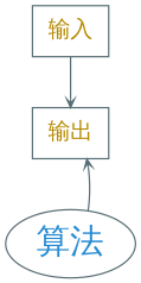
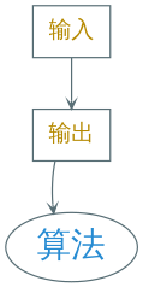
  digraph {
    fontname=Roboto
    nodesep=0.5
    rankdir=TB
    ranksep=0.5
    node [color="#586e75" fontcolor="#b58900" fontname=Roboto fontsize=16 shape=box]
    edge [arrowhead=vee arrowsize=0.6 color="#586e75" fontcolor="#268bd2" fontname=Roboto fontsize=16]
    "输入"
    "输出"
    "算法" [fontcolor="#268bd2" fontsize=24 shape=ellipse]
    "输入" -> "输出"
-   "算法" -> "输出"
+   "输出" -> "算法"
  }
